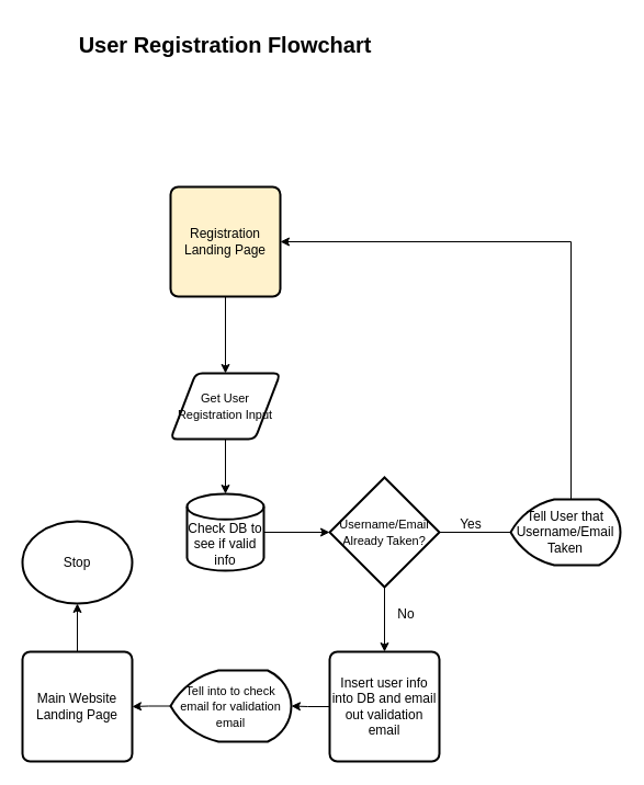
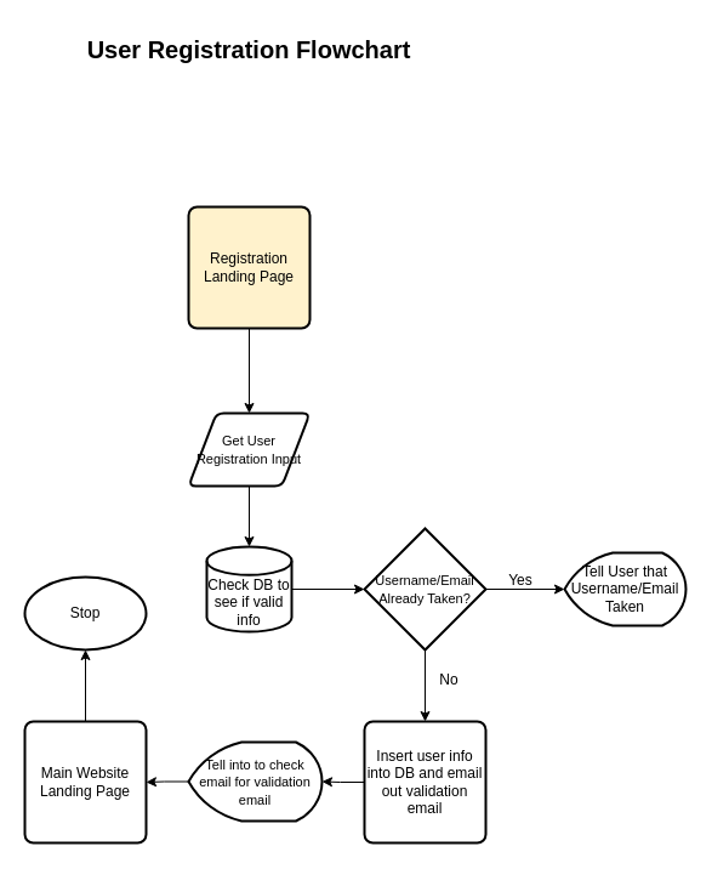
  <mxCell id="0" />
  <mxCell id="1" parent="0" />
  <mxCell id="2" style="edgeStyle=orthogonalEdgeStyle;rounded=0;orthogonalLoop=1;jettySize=auto;html=1;entryX=0.5;entryY=0;entryDx=0;entryDy=0;entryPerimeter=0;" parent="1" source="3" target="5" edge="1"><mxGeometry relative="1" as="geometry" /></mxCell>
  <mxCell id="3" value="&lt;font style=&quot;font-size: 11px&quot;&gt;Get User Registration Input&lt;/font&gt;" style="shape=parallelogram;html=1;strokeWidth=2;perimeter=parallelogramPerimeter;whiteSpace=wrap;rounded=1;arcSize=12;size=0.23;" parent="1" vertex="1"><mxGeometry x="155" y="340" width="100" height="60" as="geometry" /></mxCell>
  <mxCell id="4" style="edgeStyle=orthogonalEdgeStyle;rounded=0;orthogonalLoop=1;jettySize=auto;html=1;entryX=0;entryY=0.5;entryDx=0;entryDy=0;entryPerimeter=0;" parent="1" source="5" target="10" edge="1"><mxGeometry relative="1" as="geometry" /></mxCell>
  <mxCell id="5" value="Check DB to see if valid info" style="strokeWidth=2;html=1;shape=mxgraph.flowchart.database;whiteSpace=wrap;verticalAlign=bottom;" parent="1" vertex="1"><mxGeometry x="170" y="450" width="70" height="70" as="geometry" /></mxCell>
  <mxCell id="6" style="edgeStyle=orthogonalEdgeStyle;rounded=0;orthogonalLoop=1;jettySize=auto;html=1;entryX=0.5;entryY=0;entryDx=0;entryDy=0;" parent="1" source="7" target="3" edge="1"><mxGeometry relative="1" as="geometry" /></mxCell>
  <mxCell id="7" value="Registration Landing Page" style="rounded=1;whiteSpace=wrap;html=1;absoluteArcSize=1;arcSize=14;strokeWidth=2;fillColor=#fff2cc;" parent="1" vertex="1"><mxGeometry x="155" y="170" width="100" height="100" as="geometry" /></mxCell>
- <mxCell id="8" style="edgeStyle=orthogonalEdgeStyle;rounded=0;orthogonalLoop=1;jettySize=auto;html=1;endArrow=none;" parent="1" source="10" target="12" edge="1"><mxGeometry relative="1" as="geometry" /></mxCell>
+ <mxCell id="8" style="edgeStyle=orthogonalEdgeStyle;rounded=0;orthogonalLoop=1;jettySize=auto;html=1;" parent="1" source="10" target="12" edge="1"><mxGeometry relative="1" as="geometry" /></mxCell>
  <mxCell id="9" style="edgeStyle=orthogonalEdgeStyle;rounded=0;orthogonalLoop=1;jettySize=auto;html=1;" parent="1" source="10" target="15" edge="1"><mxGeometry relative="1" as="geometry" /></mxCell>
  <mxCell id="10" value="&lt;font style=&quot;font-size: 11px&quot;&gt;Username/Email Already Taken?&lt;/font&gt;" style="strokeWidth=2;html=1;shape=mxgraph.flowchart.decision;whiteSpace=wrap;" parent="1" vertex="1"><mxGeometry x="300" y="435" width="100" height="100" as="geometry" /></mxCell>
- <mxCell id="11" style="edgeStyle=orthogonalEdgeStyle;rounded=0;orthogonalLoop=1;jettySize=auto;html=1;entryX=1;entryY=0.5;entryDx=0;entryDy=0;" parent="1" source="12" target="7" edge="1"><mxGeometry relative="1" as="geometry"><Array as="points"><mxPoint x="520" y="220" /></Array></mxGeometry></mxCell>
  <mxCell id="12" value="Tell User that Username/Email Taken" style="strokeWidth=2;html=1;shape=mxgraph.flowchart.display;whiteSpace=wrap;" parent="1" vertex="1"><mxGeometry x="465" y="455" width="100" height="60" as="geometry" /></mxCell>
  <mxCell id="13" value="Yes" style="text;html=1;strokeColor=none;fillColor=none;align=center;verticalAlign=middle;whiteSpace=wrap;rounded=0;" parent="1" vertex="1"><mxGeometry x="409" y="468" width="40" height="20" as="geometry" /></mxCell>
  <mxCell id="14" style="edgeStyle=orthogonalEdgeStyle;rounded=0;orthogonalLoop=1;jettySize=auto;html=1;entryX=1;entryY=0.5;entryDx=0;entryDy=0;entryPerimeter=0;" parent="1" source="15" target="18" edge="1"><mxGeometry relative="1" as="geometry" /></mxCell>
  <mxCell id="15" value="Insert user info into DB and email out&amp;nbsp;validation email" style="rounded=1;whiteSpace=wrap;html=1;absoluteArcSize=1;arcSize=14;strokeWidth=2;" parent="1" vertex="1"><mxGeometry x="300" y="594" width="100" height="100" as="geometry" /></mxCell>
  <mxCell id="16" value="No" style="text;html=1;strokeColor=none;fillColor=none;align=center;verticalAlign=middle;whiteSpace=wrap;rounded=0;" parent="1" vertex="1"><mxGeometry x="350" y="550" width="40" height="20" as="geometry" /></mxCell>
  <mxCell id="17" style="edgeStyle=orthogonalEdgeStyle;rounded=0;orthogonalLoop=1;jettySize=auto;html=1;entryX=1;entryY=0.5;entryDx=0;entryDy=0;" parent="1" source="18" target="20" edge="1"><mxGeometry relative="1" as="geometry" /></mxCell>
  <mxCell id="18" value="&lt;font style=&quot;font-size: 11px&quot;&gt;Tell into to check email for&amp;nbsp;validation email&lt;/font&gt;" style="strokeWidth=2;html=1;shape=mxgraph.flowchart.display;whiteSpace=wrap;" parent="1" vertex="1"><mxGeometry x="155" y="611" width="110" height="65" as="geometry" /></mxCell>
  <mxCell id="19" style="edgeStyle=orthogonalEdgeStyle;rounded=0;orthogonalLoop=1;jettySize=auto;html=1;entryX=0.5;entryY=1;entryDx=0;entryDy=0;entryPerimeter=0;" edge="1" parent="1" source="20" target="22"><mxGeometry relative="1" as="geometry" /></mxCell>
  <mxCell id="20" value="Main Website Landing Page" style="rounded=1;whiteSpace=wrap;html=1;absoluteArcSize=1;arcSize=14;strokeWidth=2;" parent="1" vertex="1"><mxGeometry x="20" y="594" width="100" height="100" as="geometry" /></mxCell>
  <mxCell id="21" value="User Registration Flowchart" style="text;html=1;strokeColor=none;fillColor=none;align=center;verticalAlign=middle;whiteSpace=wrap;rounded=0;fontSize=20;fontStyle=1" parent="1" vertex="1"><mxGeometry x="45" y="20" width="320" height="40" as="geometry" /></mxCell>
- <mxCell id="22" value="Stop" style="strokeWidth=2;html=1;shape=mxgraph.flowchart.start_1;whiteSpace=wrap;" vertex="1" parent="1"><mxGeometry x="20" y="475" width="100" height="75" as="geometry" /></mxCell>
+ <mxCell id="22" value="Stop" style="strokeWidth=2;html=1;shape=mxgraph.flowchart.start_1;whiteSpace=wrap;" vertex="1" parent="1"><mxGeometry x="20" y="475" width="100" height="60" as="geometry" /></mxCell>
